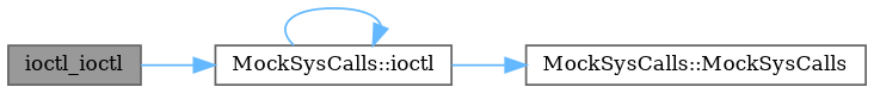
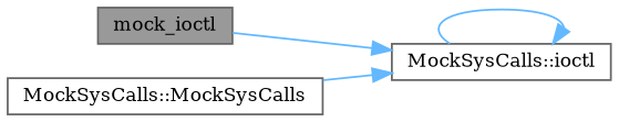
  digraph {
    fontname="DejaVu Serif"
    rankdir=LR
    node [color=grey40 fillcolor=white fontname="DejaVu Serif" fontsize=10 shape=box style=filled]
    edge [color=steelblue1 fontname="DejaVu Serif" fontsize=10 labelfontname=Helvetica labelfontsize=10 style=solid]
-   n1 [color=gray40 fillcolor=grey60 fontcolor=black height=0.2 label=ioctl_ioctl width=0.4]
+   n1 [color=gray40 fillcolor=grey60 fontcolor=black height=0.2 label=mock_ioctl width=0.4]
    n2 [height=0.2 label="MockSysCalls::ioctl" width=0.4]
    n3 [height=0.2 label="MockSysCalls::MockSysCalls" width=0.4]
    n1 -> n2
    n2 -> n2
-   n2 -> n3
+   n3 -> n2
  }
